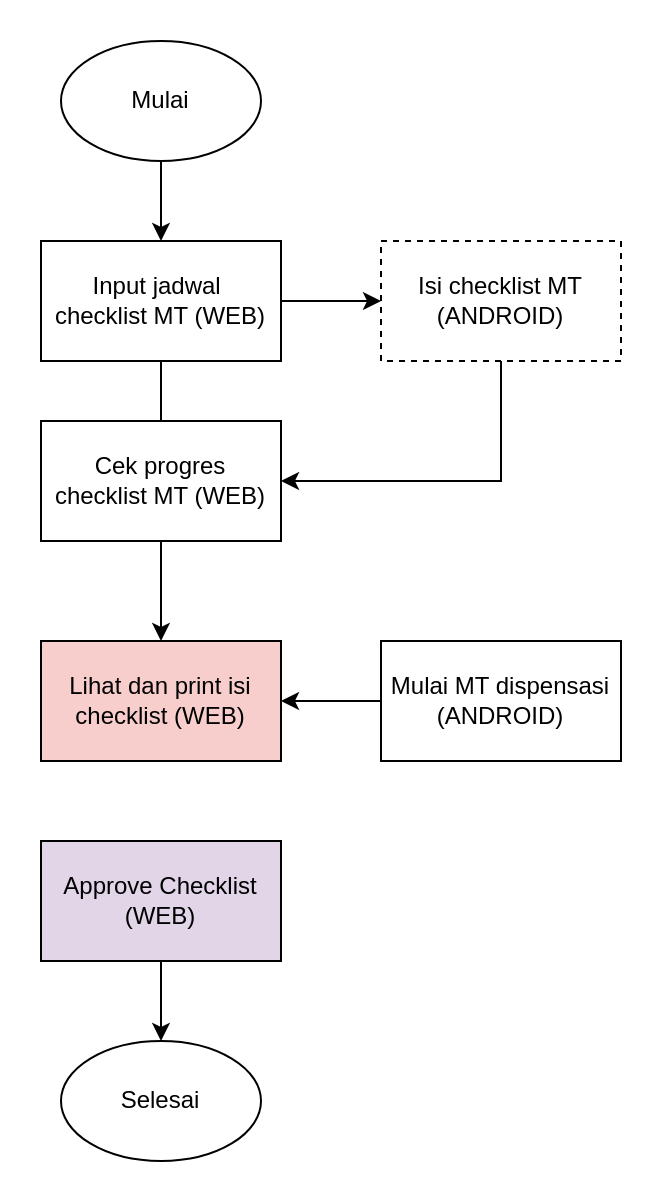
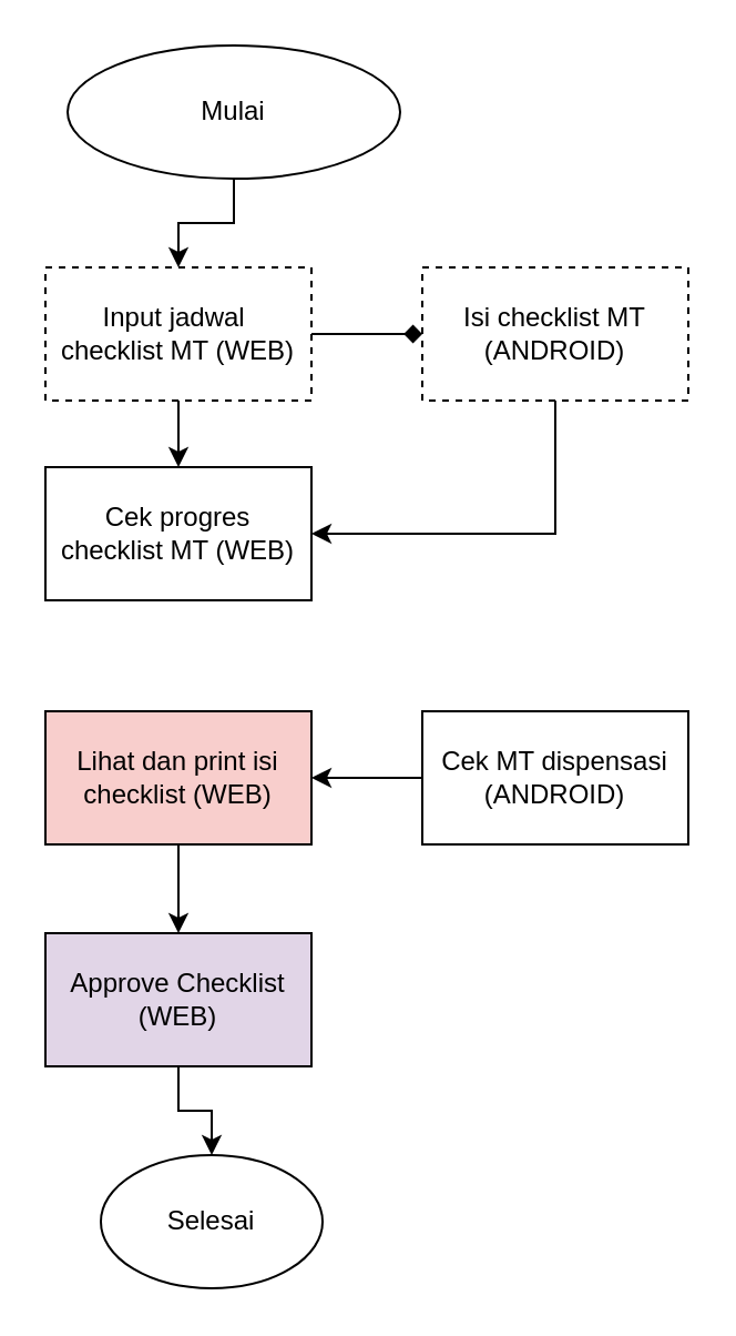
  <mxCell id="0" />
  <mxCell id="1" parent="0" />
- <mxCell id="2" style="edgeStyle=orthogonalEdgeStyle;rounded=0;orthogonalLoop=1;jettySize=auto;html=1;exitX=1;exitY=0.5;exitDx=0;exitDy=0;entryX=0;entryY=0.5;entryDx=0;entryDy=0;" edge="1" parent="1" source="4" target="10"><mxGeometry relative="1" as="geometry" /></mxCell>
- <mxCell id="3" style="edgeStyle=orthogonalEdgeStyle;rounded=0;orthogonalLoop=1;jettySize=auto;html=1;exitX=0.5;exitY=1;exitDx=0;exitDy=0;entryX=0.5;entryY=0;entryDx=0;entryDy=0;endArrow=none;" edge="1" parent="1" source="4" target="8"><mxGeometry relative="1" as="geometry" /></mxCell>
- <mxCell id="4" value="Input jadwal&amp;nbsp;&lt;br&gt;checklist MT (WEB)" style="rounded=0;whiteSpace=wrap;html=1;" vertex="1" parent="1"><mxGeometry x="20" y="120" width="120" height="60" as="geometry" /></mxCell>
+ <mxCell id="2" style="edgeStyle=orthogonalEdgeStyle;rounded=0;orthogonalLoop=1;jettySize=auto;html=1;exitX=1;exitY=0.5;exitDx=0;exitDy=0;entryX=0;entryY=0.5;entryDx=0;entryDy=0;endArrow=diamond;" edge="1" parent="1" source="4" target="10"><mxGeometry relative="1" as="geometry" /></mxCell>
+ <mxCell id="3" style="edgeStyle=orthogonalEdgeStyle;rounded=0;orthogonalLoop=1;jettySize=auto;html=1;exitX=0.5;exitY=1;exitDx=0;exitDy=0;entryX=0.5;entryY=0;entryDx=0;entryDy=0;" edge="1" parent="1" source="4" target="8"><mxGeometry relative="1" as="geometry" /></mxCell>
+ <mxCell id="4" value="Input jadwal&amp;nbsp;&lt;br&gt;checklist MT (WEB)" style="rounded=0;whiteSpace=wrap;html=1;dashed=1;" vertex="1" parent="1"><mxGeometry x="20" y="120" width="120" height="60" as="geometry" /></mxCell>
  <mxCell id="5" style="edgeStyle=orthogonalEdgeStyle;rounded=0;orthogonalLoop=1;jettySize=auto;html=1;exitX=0.5;exitY=1;exitDx=0;exitDy=0;entryX=0.5;entryY=0;entryDx=0;entryDy=0;" edge="1" parent="1" source="6" target="4"><mxGeometry relative="1" as="geometry" /></mxCell>
- <mxCell id="6" value="Mulai" style="ellipse;whiteSpace=wrap;html=1;" vertex="1" parent="1"><mxGeometry x="30" y="20" width="100" height="60" as="geometry" /></mxCell>
- <mxCell id="7" style="edgeStyle=orthogonalEdgeStyle;rounded=0;orthogonalLoop=1;jettySize=auto;html=1;exitX=0.5;exitY=1;exitDx=0;exitDy=0;" edge="1" parent="1" source="8" target="12"><mxGeometry relative="1" as="geometry" /></mxCell>
+ <mxCell id="6" value="Mulai" style="ellipse;whiteSpace=wrap;html=1;" vertex="1" parent="1"><mxGeometry x="30" y="20" width="150" height="60" as="geometry" /></mxCell>
  <mxCell id="8" value="Cek progres&lt;br&gt;checklist MT (WEB)" style="rounded=0;whiteSpace=wrap;html=1;" vertex="1" parent="1"><mxGeometry x="20" y="210" width="120" height="60" as="geometry" /></mxCell>
  <mxCell id="9" style="edgeStyle=orthogonalEdgeStyle;rounded=0;orthogonalLoop=1;jettySize=auto;html=1;exitX=0.5;exitY=1;exitDx=0;exitDy=0;entryX=1;entryY=0.5;entryDx=0;entryDy=0;" edge="1" parent="1" source="10" target="8"><mxGeometry relative="1" as="geometry" /></mxCell>
  <mxCell id="10" value="Isi checklist MT (ANDROID)" style="rounded=0;whiteSpace=wrap;html=1;dashed=1;" vertex="1" parent="1"><mxGeometry x="190" y="120" width="120" height="60" as="geometry" /></mxCell>
+ <mxCell id="11" style="edgeStyle=orthogonalEdgeStyle;rounded=0;orthogonalLoop=1;jettySize=auto;html=1;exitX=0.5;exitY=1;exitDx=0;exitDy=0;" edge="1" parent="1" source="12" target="16"><mxGeometry relative="1" as="geometry" /></mxCell>
  <mxCell id="12" value="Lihat dan print isi checklist (WEB)" style="rounded=0;whiteSpace=wrap;html=1;fillColor=#f8cecc;" vertex="1" parent="1"><mxGeometry x="20" y="320" width="120" height="60" as="geometry" /></mxCell>
  <mxCell id="13" style="edgeStyle=orthogonalEdgeStyle;rounded=0;orthogonalLoop=1;jettySize=auto;html=1;exitX=0;exitY=0.5;exitDx=0;exitDy=0;entryX=1;entryY=0.5;entryDx=0;entryDy=0;" edge="1" parent="1" source="14" target="12"><mxGeometry relative="1" as="geometry" /></mxCell>
- <mxCell id="14" value="Mulai MT dispensasi&lt;br&gt;(ANDROID)" style="rounded=0;whiteSpace=wrap;html=1;" vertex="1" parent="1"><mxGeometry x="190" y="320" width="120" height="60" as="geometry" /></mxCell>
+ <mxCell id="14" value="Cek MT dispensasi&lt;br&gt;(ANDROID)" style="rounded=0;whiteSpace=wrap;html=1;" vertex="1" parent="1"><mxGeometry x="190" y="320" width="120" height="60" as="geometry" /></mxCell>
  <mxCell id="15" style="edgeStyle=orthogonalEdgeStyle;rounded=0;orthogonalLoop=1;jettySize=auto;html=1;exitX=0.5;exitY=1;exitDx=0;exitDy=0;" edge="1" parent="1" source="16" target="17"><mxGeometry relative="1" as="geometry" /></mxCell>
  <mxCell id="16" value="Approve Checklist (WEB)" style="rounded=0;whiteSpace=wrap;html=1;fillColor=#e1d5e7;" vertex="1" parent="1"><mxGeometry x="20" y="420" width="120" height="60" as="geometry" /></mxCell>
- <mxCell id="17" value="Selesai" style="ellipse;whiteSpace=wrap;html=1;" vertex="1" parent="1"><mxGeometry x="30" y="520" width="100" height="60" as="geometry" /></mxCell>
+ <mxCell id="17" value="Selesai" style="ellipse;whiteSpace=wrap;html=1;" vertex="1" parent="1"><mxGeometry x="45" y="520" width="100" height="60" as="geometry" /></mxCell>
